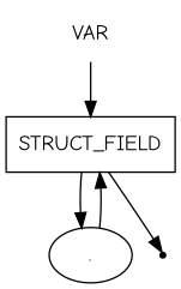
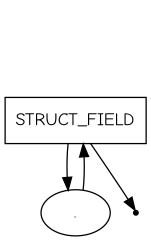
  digraph {
    fontname="Comic Neue"
    node [fontname="Comic Neue"]
    edge [fontname="Comic Neue"]
-   n1 [label=VAR shape=plaintext]
    n2 [label=STRUCT_FIELD shape=box]
    n3 [label="." shape=oval]
    end [shape=point]
-   n1 -> n2
    n2 -> n3
    n2 -> end
    n3 -> n2
  }
